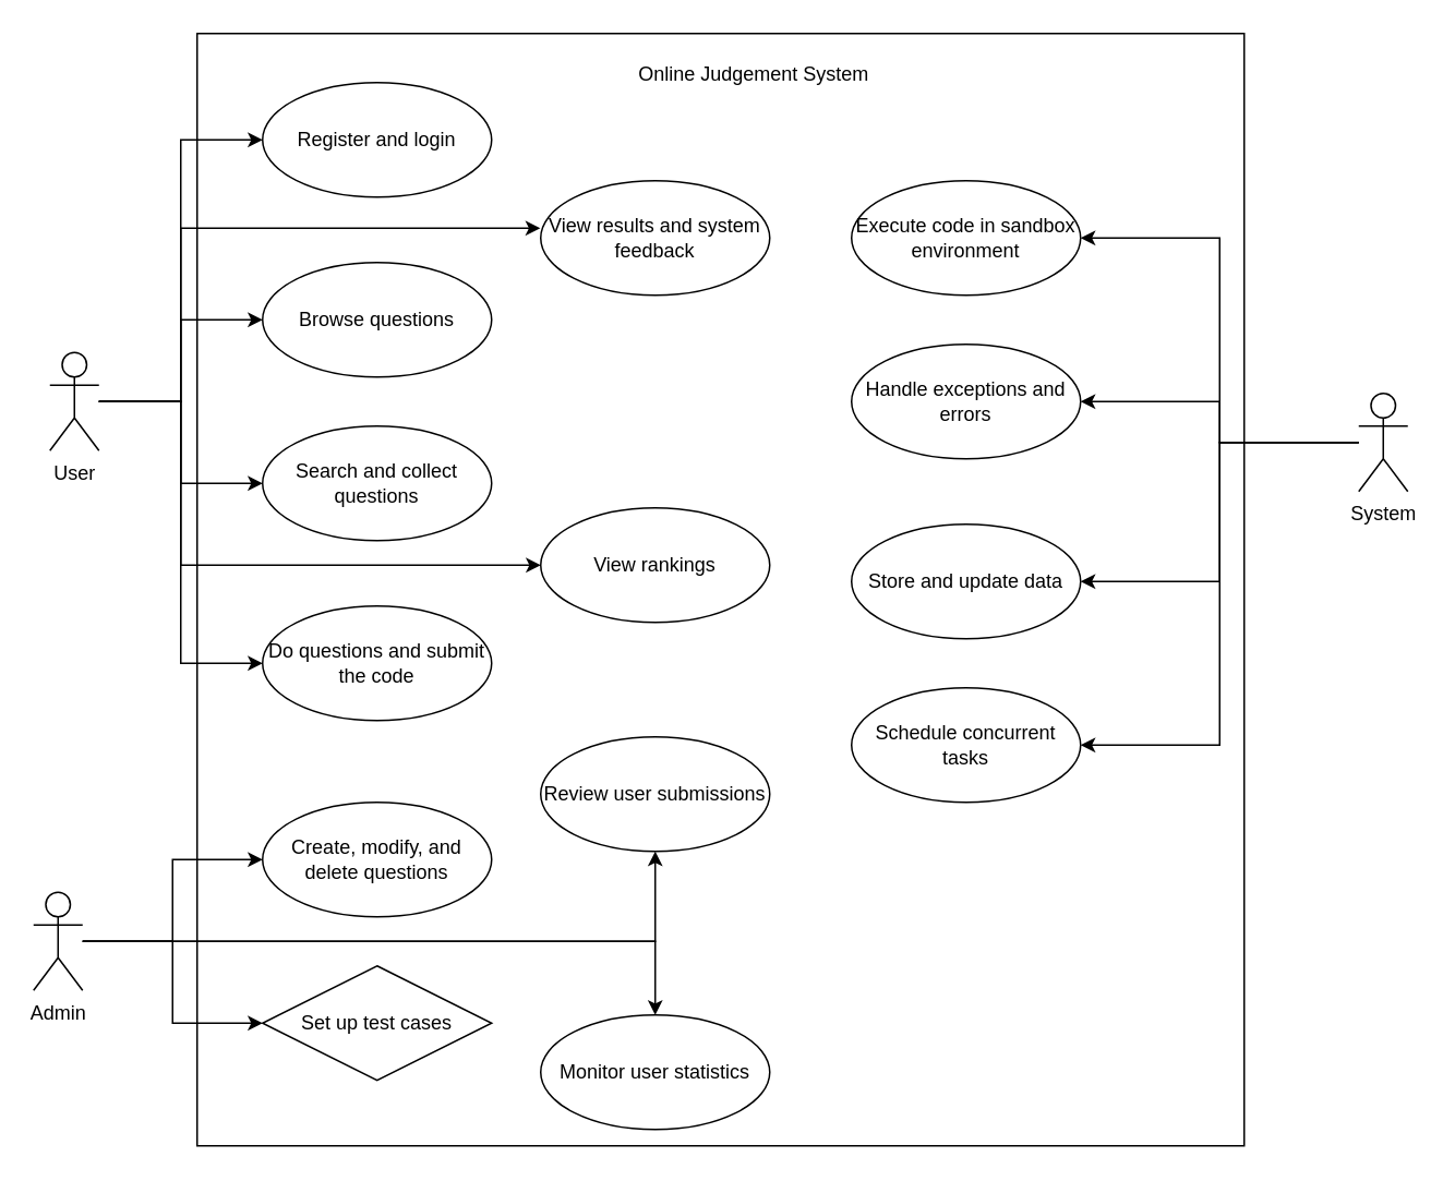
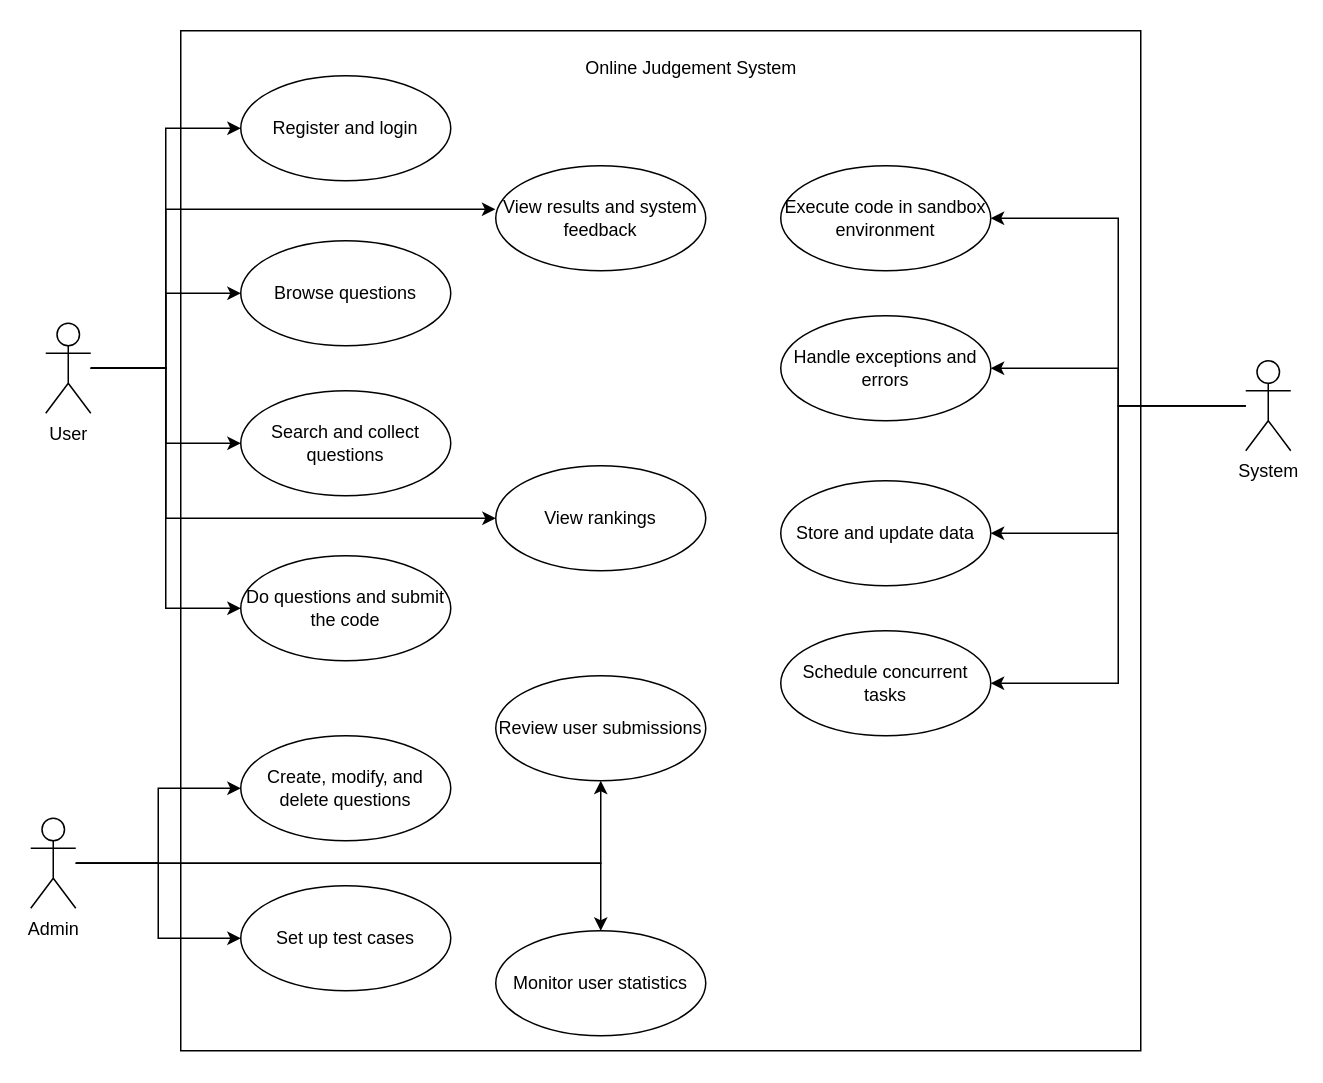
  <mxCell id="0" />
  <mxCell id="1" parent="0" />
  <mxCell id="2" value="" style="rounded=0;whiteSpace=wrap;html=1;" vertex="1" parent="1"><mxGeometry x="120" y="20" width="640" height="680" as="geometry" /></mxCell>
  <mxCell id="3" value="Online Judgement System" style="text;html=1;align=center;verticalAlign=middle;resizable=0;points=[];autosize=1;strokeColor=none;fillColor=none;" vertex="1" parent="1"><mxGeometry x="380" y="30" width="160" height="30" as="geometry" /></mxCell>
  <mxCell id="4" style="edgeStyle=orthogonalEdgeStyle;rounded=0;orthogonalLoop=1;jettySize=auto;html=1;entryX=0;entryY=0.5;entryDx=0;entryDy=0;" edge="1" parent="1" source="9" target="21"><mxGeometry relative="1" as="geometry" /></mxCell>
  <mxCell id="5" style="edgeStyle=orthogonalEdgeStyle;rounded=0;orthogonalLoop=1;jettySize=auto;html=1;entryX=0;entryY=0.5;entryDx=0;entryDy=0;" edge="1" parent="1" source="9" target="22"><mxGeometry relative="1" as="geometry" /></mxCell>
  <mxCell id="6" style="edgeStyle=orthogonalEdgeStyle;rounded=0;orthogonalLoop=1;jettySize=auto;html=1;entryX=0;entryY=0.5;entryDx=0;entryDy=0;" edge="1" parent="1" source="9" target="23"><mxGeometry relative="1" as="geometry" /></mxCell>
  <mxCell id="7" style="edgeStyle=orthogonalEdgeStyle;rounded=0;orthogonalLoop=1;jettySize=auto;html=1;entryX=0;entryY=0.5;entryDx=0;entryDy=0;" edge="1" parent="1" source="9" target="20"><mxGeometry relative="1" as="geometry" /></mxCell>
  <mxCell id="8" style="edgeStyle=orthogonalEdgeStyle;rounded=0;orthogonalLoop=1;jettySize=auto;html=1;entryX=0;entryY=0.5;entryDx=0;entryDy=0;" edge="1" parent="1" source="9" target="25"><mxGeometry relative="1" as="geometry"><Array as="points"><mxPoint x="110" y="245" /><mxPoint x="110" y="345" /></Array></mxGeometry></mxCell>
  <mxCell id="9" value="User" style="shape=umlActor;verticalLabelPosition=bottom;verticalAlign=top;html=1;outlineConnect=0;" vertex="1" parent="1"><mxGeometry x="30" y="215" width="30" height="60" as="geometry" /></mxCell>
  <mxCell id="10" style="edgeStyle=orthogonalEdgeStyle;rounded=0;orthogonalLoop=1;jettySize=auto;html=1;" edge="1" parent="1" source="14" target="26"><mxGeometry relative="1" as="geometry" /></mxCell>
  <mxCell id="11" style="edgeStyle=orthogonalEdgeStyle;rounded=0;orthogonalLoop=1;jettySize=auto;html=1;entryX=0;entryY=0.5;entryDx=0;entryDy=0;" edge="1" parent="1" source="14" target="27"><mxGeometry relative="1" as="geometry" /></mxCell>
  <mxCell id="12" style="edgeStyle=orthogonalEdgeStyle;rounded=0;orthogonalLoop=1;jettySize=auto;html=1;" edge="1" parent="1" source="14" target="28"><mxGeometry relative="1" as="geometry" /></mxCell>
  <mxCell id="13" style="edgeStyle=orthogonalEdgeStyle;rounded=0;orthogonalLoop=1;jettySize=auto;html=1;entryX=0.5;entryY=0;entryDx=0;entryDy=0;" edge="1" parent="1" source="14" target="29"><mxGeometry relative="1" as="geometry" /></mxCell>
  <mxCell id="14" value="Admin" style="shape=umlActor;verticalLabelPosition=bottom;verticalAlign=top;html=1;outlineConnect=0;" vertex="1" parent="1"><mxGeometry x="20" y="545" width="30" height="60" as="geometry" /></mxCell>
  <mxCell id="15" style="edgeStyle=orthogonalEdgeStyle;rounded=0;orthogonalLoop=1;jettySize=auto;html=1;entryX=1;entryY=0.5;entryDx=0;entryDy=0;" edge="1" parent="1" source="19" target="30"><mxGeometry relative="1" as="geometry" /></mxCell>
  <mxCell id="16" style="edgeStyle=orthogonalEdgeStyle;rounded=0;orthogonalLoop=1;jettySize=auto;html=1;entryX=1;entryY=0.5;entryDx=0;entryDy=0;" edge="1" parent="1" source="19" target="31"><mxGeometry relative="1" as="geometry" /></mxCell>
  <mxCell id="17" style="edgeStyle=orthogonalEdgeStyle;rounded=0;orthogonalLoop=1;jettySize=auto;html=1;entryX=1;entryY=0.5;entryDx=0;entryDy=0;" edge="1" parent="1" source="19" target="32"><mxGeometry relative="1" as="geometry" /></mxCell>
  <mxCell id="18" style="edgeStyle=orthogonalEdgeStyle;rounded=0;orthogonalLoop=1;jettySize=auto;html=1;entryX=1;entryY=0.5;entryDx=0;entryDy=0;" edge="1" parent="1" source="19" target="33"><mxGeometry relative="1" as="geometry" /></mxCell>
  <mxCell id="19" value="System" style="shape=umlActor;verticalLabelPosition=bottom;verticalAlign=top;html=1;outlineConnect=0;" vertex="1" parent="1"><mxGeometry x="830" y="240" width="30" height="60" as="geometry" /></mxCell>
  <mxCell id="20" value="Register and login" style="ellipse;whiteSpace=wrap;html=1;" vertex="1" parent="1"><mxGeometry x="160" y="50" width="140" height="70" as="geometry" /></mxCell>
  <mxCell id="21" value="Browse questions" style="ellipse;whiteSpace=wrap;html=1;" vertex="1" parent="1"><mxGeometry x="160" y="160" width="140" height="70" as="geometry" /></mxCell>
  <mxCell id="22" value="Search and collect questions" style="ellipse;whiteSpace=wrap;html=1;" vertex="1" parent="1"><mxGeometry x="160" y="260" width="140" height="70" as="geometry" /></mxCell>
  <mxCell id="23" value="Do questions and submit the code" style="ellipse;whiteSpace=wrap;html=1;" vertex="1" parent="1"><mxGeometry x="160" y="370" width="140" height="70" as="geometry" /></mxCell>
  <mxCell id="24" value="View results and system feedback" style="ellipse;whiteSpace=wrap;html=1;" vertex="1" parent="1"><mxGeometry x="330" y="110" width="140" height="70" as="geometry" /></mxCell>
  <mxCell id="25" value="View rankings" style="ellipse;whiteSpace=wrap;html=1;" vertex="1" parent="1"><mxGeometry x="330" y="310" width="140" height="70" as="geometry" /></mxCell>
  <mxCell id="26" value="Create, modify, and delete questions" style="ellipse;whiteSpace=wrap;html=1;" vertex="1" parent="1"><mxGeometry x="160" y="490" width="140" height="70" as="geometry" /></mxCell>
- <mxCell id="27" value="Set up test cases" style="rhombus;whiteSpace=wrap;html=1;" vertex="1" parent="1"><mxGeometry x="160" y="590" width="140" height="70" as="geometry" /></mxCell>
+ <mxCell id="27" value="Set up test cases" style="ellipse;whiteSpace=wrap;html=1;" vertex="1" parent="1"><mxGeometry x="160" y="590" width="140" height="70" as="geometry" /></mxCell>
  <mxCell id="28" value="Review user submissions" style="ellipse;whiteSpace=wrap;html=1;" vertex="1" parent="1"><mxGeometry x="330" y="450" width="140" height="70" as="geometry" /></mxCell>
  <mxCell id="29" value="Monitor user statistics" style="ellipse;whiteSpace=wrap;html=1;" vertex="1" parent="1"><mxGeometry x="330" y="620" width="140" height="70" as="geometry" /></mxCell>
  <mxCell id="30" value="Execute code in sandbox environment" style="ellipse;whiteSpace=wrap;html=1;" vertex="1" parent="1"><mxGeometry x="520" y="110" width="140" height="70" as="geometry" /></mxCell>
  <mxCell id="31" value="Handle exceptions and errors" style="ellipse;whiteSpace=wrap;html=1;" vertex="1" parent="1"><mxGeometry x="520" y="210" width="140" height="70" as="geometry" /></mxCell>
  <mxCell id="32" value="Store and update data" style="ellipse;whiteSpace=wrap;html=1;" vertex="1" parent="1"><mxGeometry x="520" y="320" width="140" height="70" as="geometry" /></mxCell>
  <mxCell id="33" value="Schedule concurrent tasks" style="ellipse;whiteSpace=wrap;html=1;" vertex="1" parent="1"><mxGeometry x="520" y="420" width="140" height="70" as="geometry" /></mxCell>
  <mxCell id="34" style="edgeStyle=orthogonalEdgeStyle;rounded=0;orthogonalLoop=1;jettySize=auto;html=1;entryX=-0.002;entryY=0.414;entryDx=0;entryDy=0;entryPerimeter=0;" edge="1" parent="1" source="9" target="24"><mxGeometry relative="1" as="geometry"><Array as="points"><mxPoint x="110" y="245" /><mxPoint x="110" y="139" /></Array></mxGeometry></mxCell>
